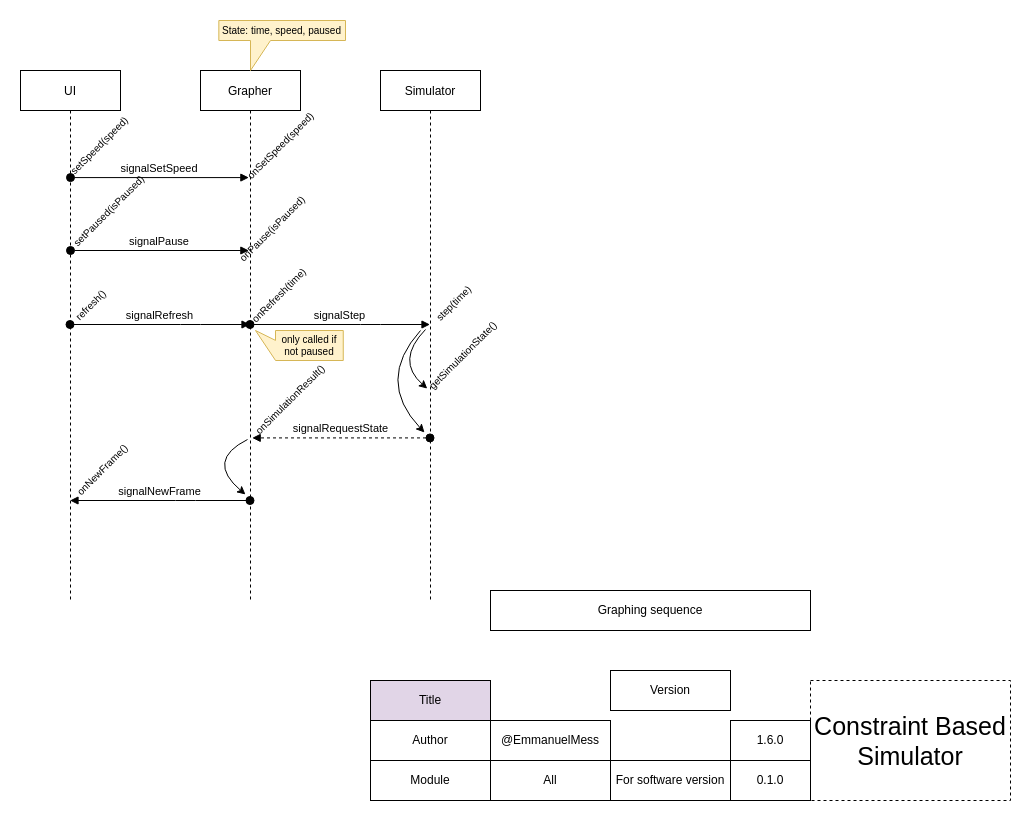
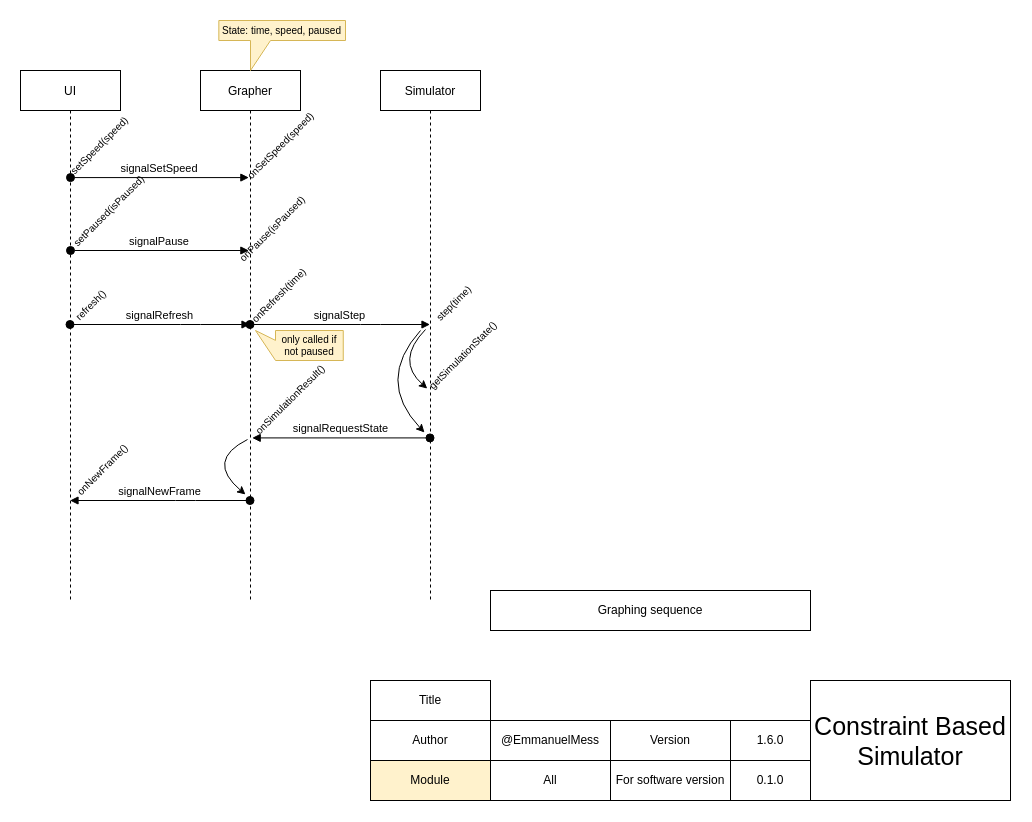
  <mxCell id="0" />
  <mxCell id="1" parent="0" />
  <mxCell id="2" value="UI" style="shape=umlLifeline;perimeter=lifelinePerimeter;container=1;collapsible=0;recursiveResize=0;rounded=0;shadow=0;strokeWidth=1;" parent="1" vertex="1"><mxGeometry x="20" y="70" width="100" height="530" as="geometry" /></mxCell>
  <mxCell id="3" value="&lt;font style=&quot;font-size: 10px;&quot;&gt;refresh()&lt;/font&gt;" style="text;html=1;strokeColor=none;fillColor=none;align=center;verticalAlign=middle;whiteSpace=wrap;rounded=0;rotation=-45;" parent="2" vertex="1"><mxGeometry x="45.73" y="220" width="48.54" height="30" as="geometry" /></mxCell>
  <mxCell id="4" value="Grapher" style="shape=umlLifeline;perimeter=lifelinePerimeter;container=1;collapsible=0;recursiveResize=0;rounded=0;shadow=0;strokeWidth=1;" parent="1" vertex="1"><mxGeometry x="200" y="70" width="100" height="530" as="geometry" /></mxCell>
  <mxCell id="5" value="Simulator" style="shape=umlLifeline;perimeter=lifelinePerimeter;container=1;collapsible=0;recursiveResize=0;rounded=0;shadow=0;strokeWidth=1;" parent="1" vertex="1"><mxGeometry x="380" y="70" width="100" height="530" as="geometry" /></mxCell>
  <mxCell id="6" value="signalRefresh" style="verticalAlign=bottom;startArrow=oval;endArrow=block;startSize=8;shadow=0;strokeWidth=1;strokeColor=default;" parent="1" source="2" target="4" edge="1"><mxGeometry relative="1" as="geometry"><mxPoint x="70" y="294" as="sourcePoint" /><mxPoint x="130" y="294" as="targetPoint" /><Array as="points"><mxPoint x="190" y="324" /></Array></mxGeometry></mxCell>
  <mxCell id="7" value="&lt;font style=&quot;font-size: 10px;&quot;&gt;setSpeed(speed)&lt;/font&gt;" style="text;html=1;strokeColor=none;fillColor=none;align=center;verticalAlign=middle;whiteSpace=wrap;rounded=0;rotation=-45;" parent="1" vertex="1"><mxGeometry x="56" y="130" width="85.86" height="30" as="geometry" /></mxCell>
  <mxCell id="8" value="signalSetSpeed" style="verticalAlign=bottom;startArrow=oval;endArrow=block;startSize=8;shadow=0;strokeWidth=1;entryX=0.483;entryY=0.233;entryDx=0;entryDy=0;entryPerimeter=0;" parent="1" edge="1"><mxGeometry relative="1" as="geometry"><mxPoint x="69.999" y="177.08" as="sourcePoint" /><mxPoint x="248.37" y="177.08" as="targetPoint" /></mxGeometry></mxCell>
  <mxCell id="9" value="&lt;font style=&quot;font-size: 10px;&quot;&gt;setPaused(isPaused)&lt;/font&gt;" style="text;html=1;strokeColor=none;fillColor=none;align=center;verticalAlign=middle;whiteSpace=wrap;rounded=0;rotation=-45;" parent="1" vertex="1"><mxGeometry x="53.47" y="195.15" width="111.07" height="30" as="geometry" /></mxCell>
  <mxCell id="10" value="signalPause" style="verticalAlign=bottom;startArrow=oval;endArrow=block;startSize=8;shadow=0;strokeWidth=1;entryX=0.483;entryY=0.233;entryDx=0;entryDy=0;entryPerimeter=0;" parent="1" edge="1"><mxGeometry relative="1" as="geometry"><mxPoint x="69.999" y="250" as="sourcePoint" /><mxPoint x="248.37" y="250" as="targetPoint" /></mxGeometry></mxCell>
  <mxCell id="11" value="&lt;font style=&quot;font-size: 10px;&quot;&gt;onRefresh(time)&lt;/font&gt;" style="text;html=1;strokeColor=none;fillColor=none;align=center;verticalAlign=middle;whiteSpace=wrap;rounded=0;rotation=-45;" parent="1" vertex="1"><mxGeometry x="238.54" y="280.46" width="80" height="30" as="geometry" /></mxCell>
  <mxCell id="12" value="signalStep" style="verticalAlign=bottom;startArrow=oval;endArrow=block;startSize=8;shadow=0;strokeWidth=1;" parent="1" source="4" target="5" edge="1"><mxGeometry relative="1" as="geometry"><mxPoint x="249.999" y="324" as="sourcePoint" /><mxPoint x="429.57" y="324" as="targetPoint" /><Array as="points"><mxPoint x="370.07" y="324" /></Array></mxGeometry></mxCell>
  <mxCell id="13" value="&lt;font style=&quot;font-size: 10px;&quot;&gt;step(time)&lt;/font&gt;" style="text;html=1;strokeColor=none;fillColor=none;align=center;verticalAlign=middle;whiteSpace=wrap;rounded=0;rotation=-45;" parent="1" vertex="1"><mxGeometry x="422.93" y="287.53" width="60" height="30" as="geometry" /></mxCell>
  <mxCell id="14" value="&lt;font style=&quot;font-size: 10px;&quot;&gt;onSimulationResult()&lt;/font&gt;" style="text;html=1;strokeColor=none;fillColor=none;align=center;verticalAlign=middle;whiteSpace=wrap;rounded=0;rotation=-45;" parent="1" vertex="1"><mxGeometry x="235.89" y="384.22" width="108.06" height="30" as="geometry" /></mxCell>
- <mxCell id="15" value="signalRequestState" style="verticalAlign=bottom;startArrow=oval;endArrow=block;startSize=8;shadow=0;strokeWidth=1;entryX=0;entryY=0.5;entryDx=0;entryDy=0;dashed=1;" parent="1" source="5" target="14" edge="1"><mxGeometry relative="1" as="geometry"><mxPoint x="251.389" y="437.68" as="sourcePoint" /><mxPoint x="365" y="490" as="targetPoint" /><Array as="points" /></mxGeometry></mxCell>
+ <mxCell id="15" value="signalRequestState" style="verticalAlign=bottom;startArrow=oval;endArrow=block;startSize=8;shadow=0;strokeWidth=1;entryX=0;entryY=0.5;entryDx=0;entryDy=0;" parent="1" source="5" target="14" edge="1"><mxGeometry relative="1" as="geometry"><mxPoint x="251.389" y="437.68" as="sourcePoint" /><mxPoint x="365" y="490" as="targetPoint" /><Array as="points" /></mxGeometry></mxCell>
  <mxCell id="16" value="" style="curved=1;endArrow=classic;html=1;rounded=0;fontSize=10;entryX=0.053;entryY=0.444;entryDx=0;entryDy=0;entryPerimeter=0;" parent="1" target="17" edge="1"><mxGeometry width="50" height="50" relative="1" as="geometry"><mxPoint x="425" y="329" as="sourcePoint" /><mxPoint x="370" y="374" as="targetPoint" /><Array as="points"><mxPoint x="395" y="360" /></Array></mxGeometry></mxCell>
  <mxCell id="17" value="&lt;font style=&quot;font-size: 10px;&quot;&gt;getSimulationState()&lt;/font&gt;" style="text;html=1;strokeColor=none;fillColor=none;align=center;verticalAlign=middle;whiteSpace=wrap;rounded=0;rotation=-45;" parent="1" vertex="1"><mxGeometry x="408.02" y="340" width="108.51" height="30" as="geometry" /></mxCell>
  <mxCell id="18" value="&lt;span style=&quot;font-size: 10px;&quot;&gt;onPause(isPaused)&lt;/span&gt;" style="text;html=1;strokeColor=none;fillColor=none;align=center;verticalAlign=middle;whiteSpace=wrap;rounded=0;rotation=-45;" parent="1" vertex="1"><mxGeometry x="241.3" y="212.69" width="61.46" height="30" as="geometry" /></mxCell>
  <mxCell id="19" value="&lt;span style=&quot;font-size: 10px;&quot;&gt;onSetSpeed(speed)&lt;/span&gt;" style="text;html=1;strokeColor=none;fillColor=none;align=center;verticalAlign=middle;whiteSpace=wrap;rounded=0;rotation=-45;" parent="1" vertex="1"><mxGeometry x="231.22" y="130" width="98.08" height="30" as="geometry" /></mxCell>
  <mxCell id="20" value="State: time, speed, paused" style="shape=callout;whiteSpace=wrap;html=1;perimeter=calloutPerimeter;fontSize=10;size=30;position=0.25;position2=0.25;fillColor=#fff2cc;strokeColor=#d6b656;" parent="1" vertex="1"><mxGeometry x="218.33" y="20" width="126.67" height="50" as="geometry" /></mxCell>
  <mxCell id="21" value="only called if not paused" style="shape=callout;whiteSpace=wrap;html=1;perimeter=calloutPerimeter;fontSize=10;direction=south;position2=0;fillColor=#fff2cc;strokeColor=#d6b656;size=20;position=0.33;base=20;" parent="1" vertex="1"><mxGeometry x="255" y="330" width="87.76" height="30" as="geometry" /></mxCell>
  <mxCell id="22" value="&lt;font style=&quot;font-size: 10px;&quot;&gt;onNewFrame()&lt;/font&gt;" style="text;html=1;strokeColor=none;fillColor=none;align=center;verticalAlign=middle;whiteSpace=wrap;rounded=0;rotation=-45;" parent="1" vertex="1"><mxGeometry x="57.49" y="453.6" width="89" height="30" as="geometry" /></mxCell>
  <mxCell id="23" value="signalNewFrame" style="verticalAlign=bottom;startArrow=oval;endArrow=block;startSize=8;shadow=0;strokeWidth=1;strokeColor=default;" parent="1" source="4" target="2" edge="1"><mxGeometry relative="1" as="geometry"><mxPoint x="174.664" y="530" as="sourcePoint" /><mxPoint x="354.14" y="530" as="targetPoint" /><Array as="points"><mxPoint x="185" y="500" /></Array></mxGeometry></mxCell>
  <mxCell id="24" value="" style="curved=1;endArrow=classic;html=1;rounded=0;fontSize=10;" parent="1" edge="1"><mxGeometry width="50" height="50" relative="1" as="geometry"><mxPoint x="247" y="439" as="sourcePoint" /><mxPoint x="245" y="494" as="targetPoint" /><Array as="points"><mxPoint x="205" y="460" /></Array></mxGeometry></mxCell>
  <mxCell id="25" value="" style="curved=1;endArrow=classic;html=1;rounded=0;fontSize=10;" parent="1" edge="1"><mxGeometry width="50" height="50" relative="1" as="geometry"><mxPoint x="420" y="330" as="sourcePoint" /><mxPoint x="424" y="432" as="targetPoint" /><Array as="points"><mxPoint x="375" y="380" /></Array></mxGeometry></mxCell>
- <mxCell id="26" value="Title" style="rounded=0;whiteSpace=wrap;html=1;fillColor=#e1d5e7;" parent="1" vertex="1"><mxGeometry x="370" y="680" width="120" height="40" as="geometry" /></mxCell>
+ <mxCell id="26" value="Title" style="rounded=0;whiteSpace=wrap;html=1;" parent="1" vertex="1"><mxGeometry x="370" y="680" width="120" height="40" as="geometry" /></mxCell>
  <mxCell id="27" value="Graphing sequence" style="rounded=0;whiteSpace=wrap;html=1;" parent="1" vertex="1"><mxGeometry x="490" y="590" width="320" height="40" as="geometry" /></mxCell>
- <mxCell id="28" value="Module" style="rounded=0;whiteSpace=wrap;html=1;" parent="1" vertex="1"><mxGeometry x="370" y="760" width="120" height="40" as="geometry" /></mxCell>
+ <mxCell id="28" value="Module" style="rounded=0;whiteSpace=wrap;html=1;fillColor=#fff2cc;" parent="1" vertex="1"><mxGeometry x="370" y="760" width="120" height="40" as="geometry" /></mxCell>
  <mxCell id="29" value="Author" style="rounded=0;whiteSpace=wrap;html=1;" parent="1" vertex="1"><mxGeometry x="370" y="720" width="120" height="40" as="geometry" /></mxCell>
  <mxCell id="30" value="@EmmanuelMess" style="rounded=0;whiteSpace=wrap;html=1;" parent="1" vertex="1"><mxGeometry x="490" y="720" width="120" height="40" as="geometry" /></mxCell>
  <mxCell id="31" value="All" style="rounded=0;whiteSpace=wrap;html=1;" parent="1" vertex="1"><mxGeometry x="490" y="760" width="120" height="40" as="geometry" /></mxCell>
- <mxCell id="32" value="Version" style="rounded=0;whiteSpace=wrap;html=1;" parent="1" vertex="1"><mxGeometry x="610" y="670" width="120" height="40" as="geometry" /></mxCell>
- <mxCell id="33" value="&lt;font style=&quot;font-size: 25px;&quot;&gt;Constraint Based Simulator&lt;/font&gt;" style="rounded=0;whiteSpace=wrap;html=1;dashed=1;" parent="1" vertex="1"><mxGeometry x="810" y="680" width="200" height="120" as="geometry" /></mxCell>
+ <mxCell id="32" value="Version" style="rounded=0;whiteSpace=wrap;html=1;" parent="1" vertex="1"><mxGeometry x="610" y="720" width="120" height="40" as="geometry" /></mxCell>
+ <mxCell id="33" value="&lt;font style=&quot;font-size: 25px;&quot;&gt;Constraint Based Simulator&lt;/font&gt;" style="rounded=0;whiteSpace=wrap;html=1;" parent="1" vertex="1"><mxGeometry x="810" y="680" width="200" height="120" as="geometry" /></mxCell>
  <mxCell id="34" value="1.6.0" style="rounded=0;whiteSpace=wrap;html=1;" parent="1" vertex="1"><mxGeometry x="730" y="720" width="80" height="40" as="geometry" /></mxCell>
  <mxCell id="35" value="For software version" style="rounded=0;whiteSpace=wrap;html=1;" parent="1" vertex="1"><mxGeometry x="610" y="760" width="120" height="40" as="geometry" /></mxCell>
  <mxCell id="36" value="0.1.0" style="rounded=0;whiteSpace=wrap;html=1;" parent="1" vertex="1"><mxGeometry x="730" y="760" width="80" height="40" as="geometry" /></mxCell>
